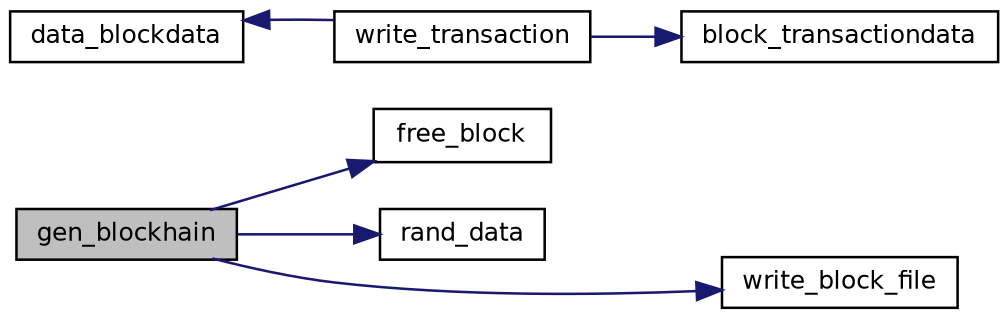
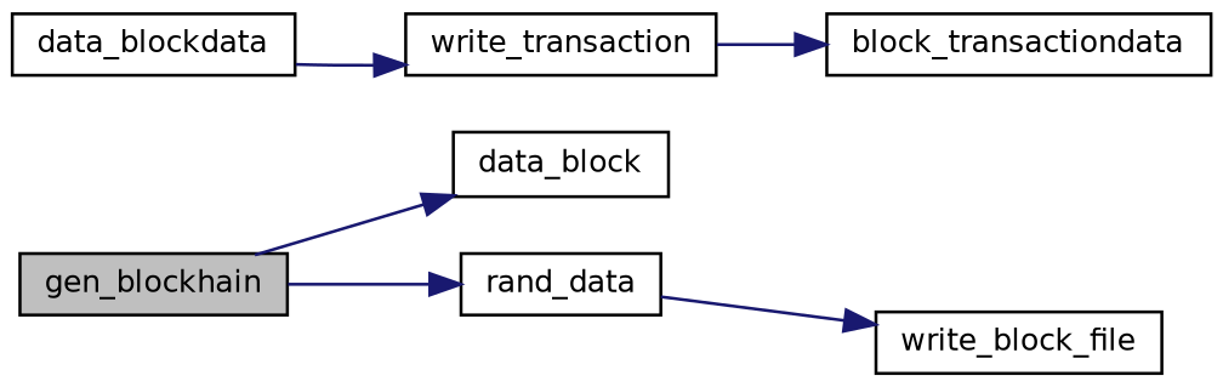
  digraph {
    rankdir=LR
    node [color=black fillcolor=white fontname=Helvetica fontsize=10 shape=record style=filled]
    edge [color=midnightblue fontname=Helvetica fontsize=10 labelfontname=Helvetica labelfontsize=10 style=solid]
    n1 [fillcolor=grey75 fontcolor=black height=0.2 label=gen_blockhain width=0.4]
-   n2 [height=0.2 label=free_block width=0.4]
+   n2 [height=0.2 label=data_block width=0.4]
    n3 [height=0.2 label=rand_data width=0.4]
    n4 [height=0.2 label=write_block_file width=0.4]
    n5 [height=0.2 label=data_blockdata width=0.4]
    n6 [height=0.2 label=write_transaction width=0.4]
    n7 [height=0.2 label=block_transactiondata width=0.4]
    n1 -> n2
    n1 -> n3
-   n1 -> n4
-   n6 -> n5
+   n3 -> n4
+   n5 -> n6
    n6 -> n7
  }
